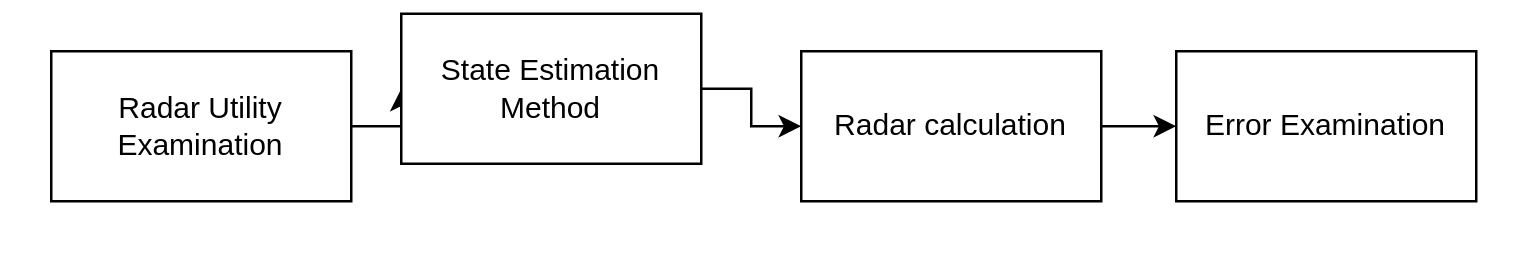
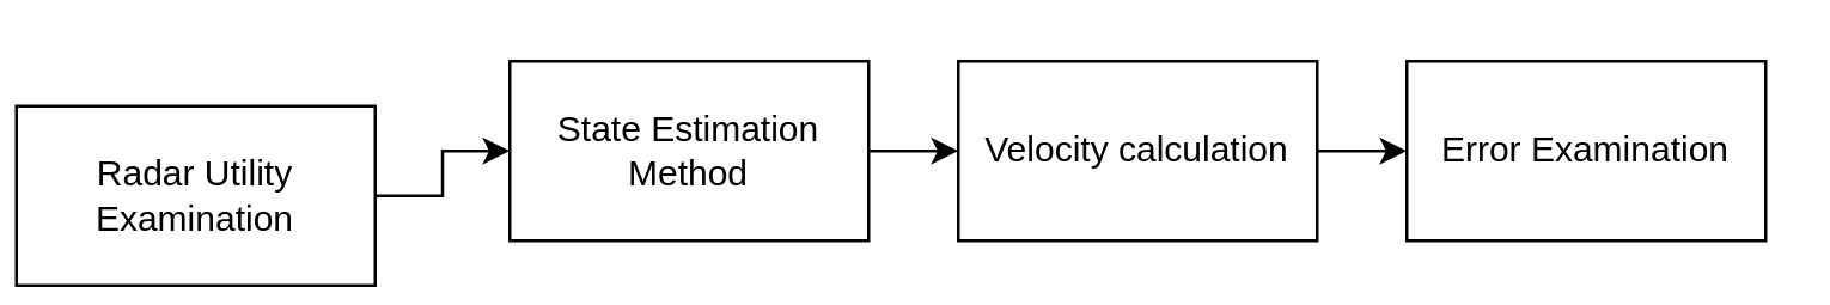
  <mxCell id="0" />
  <mxCell id="1" parent="0" />
  <mxCell id="2" value="" style="edgeStyle=orthogonalEdgeStyle;rounded=0;orthogonalLoop=1;jettySize=auto;html=1;" edge="1" parent="1" source="3" target="5"><mxGeometry relative="1" as="geometry" /></mxCell>
- <mxCell id="3" value="Radar Utility Examination" style="rounded=0;whiteSpace=wrap;html=1;" vertex="1" parent="1"><mxGeometry x="20" y="20" width="120" height="60" as="geometry" /></mxCell>
+ <mxCell id="3" value="Radar Utility Examination" style="rounded=0;whiteSpace=wrap;html=1;" vertex="1" parent="1"><mxGeometry x="5" y="35" width="120" height="60" as="geometry" /></mxCell>
  <mxCell id="4" value="" style="edgeStyle=orthogonalEdgeStyle;rounded=0;orthogonalLoop=1;jettySize=auto;html=1;" edge="1" parent="1" source="5" target="7"><mxGeometry relative="1" as="geometry" /></mxCell>
- <mxCell id="5" value="State Estimation Method" style="rounded=0;whiteSpace=wrap;html=1;" vertex="1" parent="1"><mxGeometry x="160" y="5" width="120" height="60" as="geometry" /></mxCell>
+ <mxCell id="5" value="State Estimation Method" style="rounded=0;whiteSpace=wrap;html=1;" vertex="1" parent="1"><mxGeometry x="170" y="20" width="120" height="60" as="geometry" /></mxCell>
  <mxCell id="6" value="" style="edgeStyle=orthogonalEdgeStyle;rounded=0;orthogonalLoop=1;jettySize=auto;html=1;" edge="1" parent="1" source="7" target="8"><mxGeometry relative="1" as="geometry" /></mxCell>
- <mxCell id="7" value="Radar calculation" style="whiteSpace=wrap;html=1;" vertex="1" parent="1"><mxGeometry x="320" y="20" width="120" height="60" as="geometry" /></mxCell>
+ <mxCell id="7" value="Velocity calculation" style="whiteSpace=wrap;html=1;" vertex="1" parent="1"><mxGeometry x="320" y="20" width="120" height="60" as="geometry" /></mxCell>
  <mxCell id="8" value="Error Examination" style="whiteSpace=wrap;html=1;" vertex="1" parent="1"><mxGeometry x="470" y="20" width="120" height="60" as="geometry" /></mxCell>
